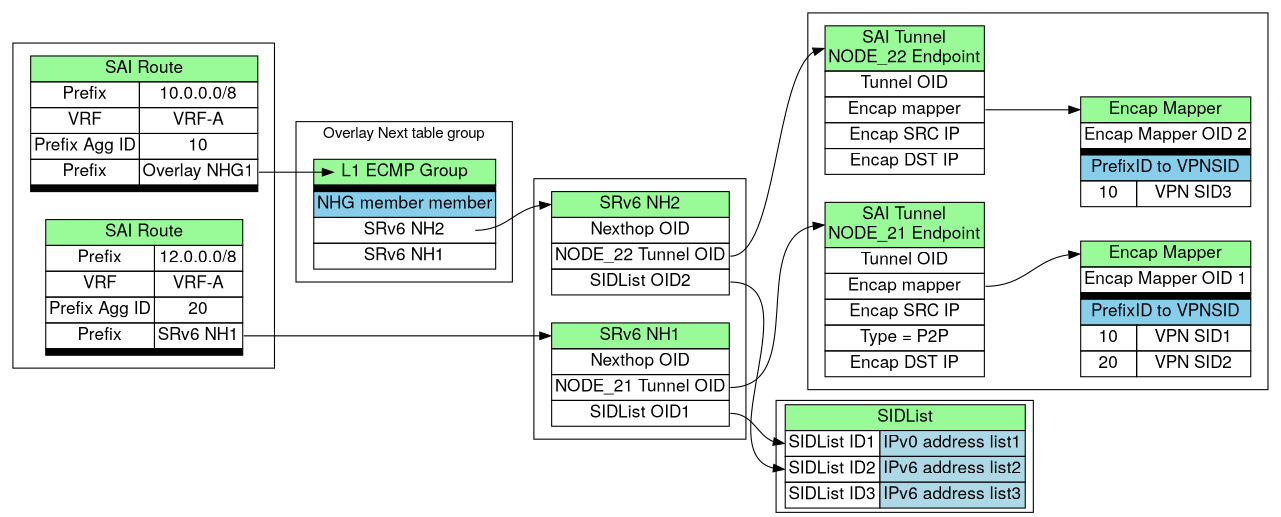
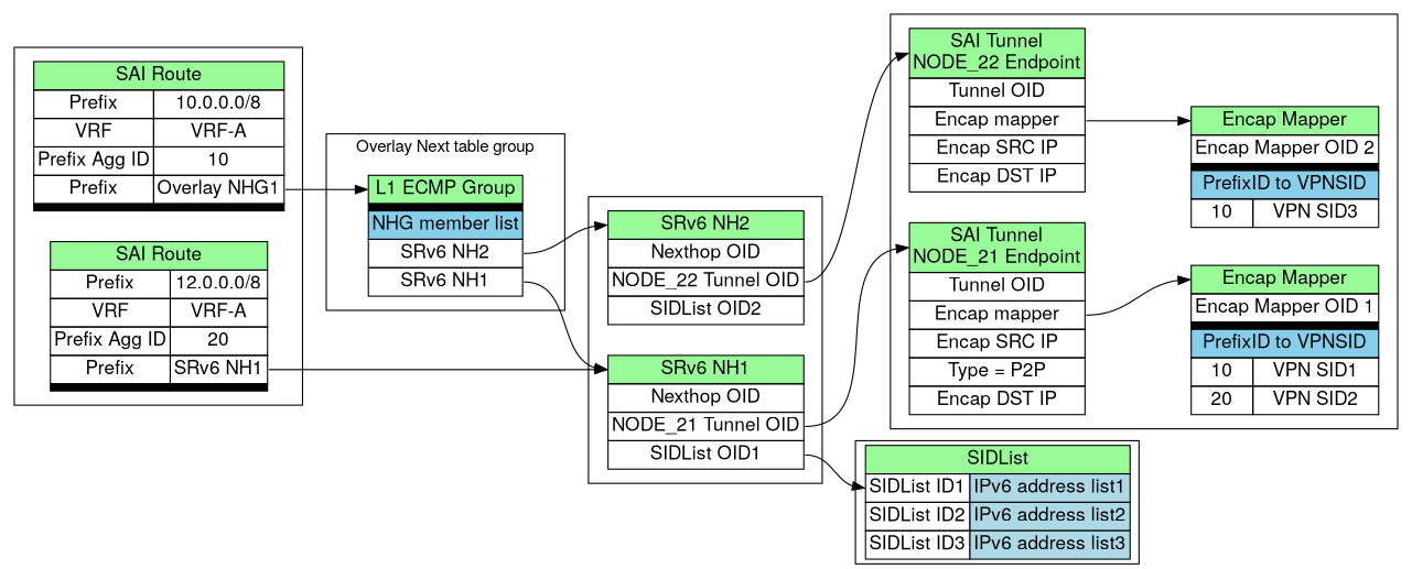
  digraph {
    fontname="Helvetica,Arial,sans-serif"
    rankdir=LR
    node [fontname="Helvetica,Arial,sans-serif" fontsize=16 shape=plaintext]
    edge [fontname="Helvetica,Arial,sans-serif" headport=nexthop tailport=nexthop]
    n1 [label=<             <TABLE BORDER="0" CELLBORDER="1" CELLSPACING="0">               <TR><TD colspan="2" BGCOLOR="palegreen" PORT="title">SAI Route</TD></TR>               <tr><td>Prefix</td><td>10.0.0.0/8</td></tr>               <tr><td>VRF</td><td>VRF-A</td></tr>               <tr><td>Prefix Agg ID</td><td>10</td></tr>               <tr><td>Prefix</td><td port="nexthop">Overlay NHG1</td></tr>               <tr><td colspan="2" BGCOLOR="black"></td></tr>             </TABLE>             >]
    n2 [label=<             <TABLE BORDER="0" CELLBORDER="1" CELLSPACING="0">               <TR><TD colspan="2" BGCOLOR="palegreen" PORT="title">SAI Route</TD></TR>               <tr><td>Prefix</td><td>12.0.0.0/8</td></tr>               <tr><td>VRF</td><td>VRF-A</td></tr>               <tr><td>Prefix Agg ID</td><td>20</td></tr>               <tr><td>Prefix</td><td port="nexthop">SRv6 NH1</td></tr>               <tr><td colspan="2" BGCOLOR="black"></td></tr>             </TABLE>             >]
-   n3 [label=<             <TABLE BORDER="0" CELLBORDER="1" CELLSPACING="0">               <TR><TD PORT="ecmp_group" BGCOLOR="palegreen">L1 ECMP Group</TD></TR>               <tr><td BGCOLOR="black"></td></tr>               <TR><TD BGCOLOR="skyblue" PORT="nh_mbr_id">NHG member member</TD></TR>               <tr><td port="nh2">SRv6 NH2</td></tr>               <tr><td port="nh1">SRv6 NH1</td></tr>             </TABLE>             >]
+   n3 [label=<             <TABLE BORDER="0" CELLBORDER="1" CELLSPACING="0">               <TR><TD PORT="ecmp_group" BGCOLOR="palegreen">L1 ECMP Group</TD></TR>               <tr><td BGCOLOR="black"></td></tr>               <TR><TD BGCOLOR="skyblue" PORT="nh_mbr_id">NHG member list</TD></TR>               <tr><td port="nh2">SRv6 NH2</td></tr>               <tr><td port="nh1">SRv6 NH1</td></tr>             </TABLE>             >]
    n4 [label=<             <TABLE BORDER="0" CELLBORDER="1" CELLSPACING="0">               <TR><TD PORT="nexthop" BGCOLOR="palegreen">SRv6 NH1</TD></TR>               <TR><TD>Nexthop OID</TD></TR>               <TR><TD PORT="tunnel">NODE_21 Tunnel OID</TD></TR>               <TR><TD PORT="sidlist">SIDList OID1</TD></TR>             </TABLE>             >]
    n5 [label=<             <TABLE BORDER="0" CELLBORDER="1" CELLSPACING="0">               <TR><TD PORT="nexthop" BGCOLOR="palegreen">SRv6 NH2</TD></TR>               <TR><TD>Nexthop OID</TD></TR>               <TR><TD PORT="tunnel">NODE_22 Tunnel OID</TD></TR>               <TR><TD PORT="sidlist">SIDList OID2</TD></TR>             </TABLE>             >]
    n6 [label=<             <TABLE BORDER="0" CELLBORDER="1" CELLSPACING="0">               <TR><TD PORT="tunnel" BGCOLOR="palegreen">SAI Tunnel<br/>NODE_21 Endpoint</TD></TR>               <TR><TD>Tunnel OID</TD></TR>               <TR><TD PORT="mapper">Encap mapper</TD></TR>               <TR><TD>Encap SRC IP</TD></TR>               <TR><TD>Type = P2P</TD></TR>               <TR><TD>Encap DST IP</TD></TR>             </TABLE>             >]
    n7 [label=<             <TABLE BORDER="0" CELLBORDER="1" CELLSPACING="0">               <TR><TD colspan="2" PORT="mapper" BGCOLOR="palegreen">Encap Mapper</TD></TR>               <TR><TD colspan="2">Encap Mapper OID 1</TD></TR>               <tr><td colspan="2" BGCOLOR="black"></td></tr>               <TR><TD BGCOLOR="skyblue" colspan="3">PrefixID to VPNSID</TD></TR>               <TR><TD>10</TD><TD PORT="sidlist1">VPN SID1</TD></TR>               <TR><TD>20</TD><TD PORT="sidlist2">VPN SID2</TD></TR>             </TABLE>             >]
    n8 [label=<             <TABLE BORDER="0" CELLBORDER="1" CELLSPACING="0">               <TR><TD PORT="tunnel" BGCOLOR="palegreen">SAI Tunnel<br/>NODE_22 Endpoint</TD></TR>               <TR><TD>Tunnel OID</TD></TR>               <TR><TD PORT="mapper">Encap mapper</TD></TR>               <TR><TD>Encap SRC IP</TD></TR>               <TR><TD>Encap DST IP</TD></TR>             </TABLE>             >]
    n9 [label=<             <TABLE BORDER="0" CELLBORDER="1" CELLSPACING="0">               <TR><TD colspan="2" PORT="mapper" BGCOLOR="palegreen">Encap Mapper</TD></TR>               <TR><TD colspan="2">Encap Mapper OID 2</TD></TR>               <tr><td colspan="2" BGCOLOR="black"></td></tr>               <TR><TD BGCOLOR="skyblue" colspan="3">PrefixID to VPNSID</TD></TR>               <TR><TD>10</TD><TD PORT="sidlist1">VPN SID3</TD></TR>             </TABLE>             >]
-   n10 [label=<         <TABLE BORDER="0" CELLBORDER="1" CELLSPACING="0">           <TR><TD PORT="heading" colspan="2" BGCOLOR="palegreen">SIDList</TD></TR>           <TR><TD PORT="sidlist1">SIDList ID1</TD><TD BGCOLOR="lightblue">IPv0 address list1</TD></TR>           <TR><TD PORT="sidlist2">SIDList ID2</TD><TD BGCOLOR="lightblue">IPv6 address list2</TD></TR>           <TR><TD PORT="sidlist3">SIDList ID3</TD><TD BGCOLOR="lightblue">IPv6 address list3</TD></TR>         </TABLE>         > shape=box]
+   n10 [label=<         <TABLE BORDER="0" CELLBORDER="1" CELLSPACING="0">           <TR><TD PORT="heading" colspan="2" BGCOLOR="palegreen">SIDList</TD></TR>           <TR><TD PORT="sidlist1">SIDList ID1</TD><TD BGCOLOR="lightblue">IPv6 address list1</TD></TR>           <TR><TD PORT="sidlist2">SIDList ID2</TD><TD BGCOLOR="lightblue">IPv6 address list2</TD></TR>           <TR><TD PORT="sidlist3">SIDList ID3</TD><TD BGCOLOR="lightblue">IPv6 address list3</TD></TR>         </TABLE>         > shape=box]
    subgraph cluster_1 {
      n1
      n2
    }
    subgraph cluster_2 {
      label="Overlay Next table group"
      n3
    }
    subgraph cluster_3 {
      rank=same
      n4
      n5
    }
    subgraph cluster_4 {
      rank=same
      n6
      n7
      n8
      n9
    }
    n1 -> n3 [headport=ecmp_group]
    n2 -> n4
+   n3 -> n4 [tailport=nh1]
    n3 -> n5 [tailport=nh2]
    n4 -> n6 [headport=tunnel tailport=tunnel]
    n4 -> n10 [headport=sidlist1 shape=box tailport=sidlist]
    n5 -> n8 [headport=tunnel tailport=tunnel]
-   n5 -> n10 [headport=sidlist2 tailport=sidlist]
    n6 -> n7 [headport=mapper tailport=mapper]
    n8 -> n9 [headport=mapper tailport=mapper]
  }
